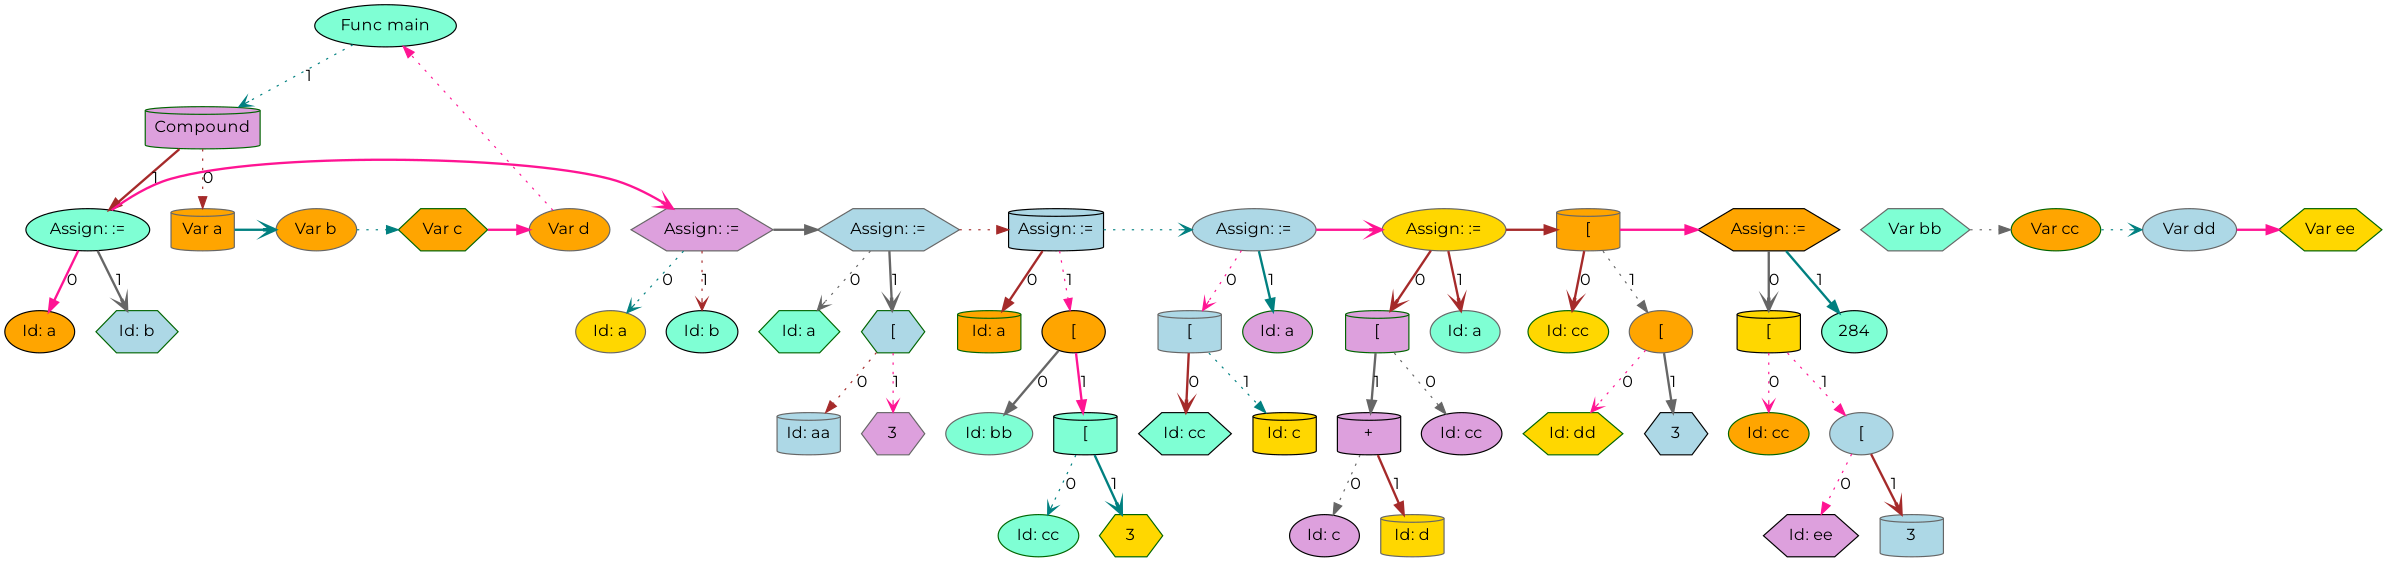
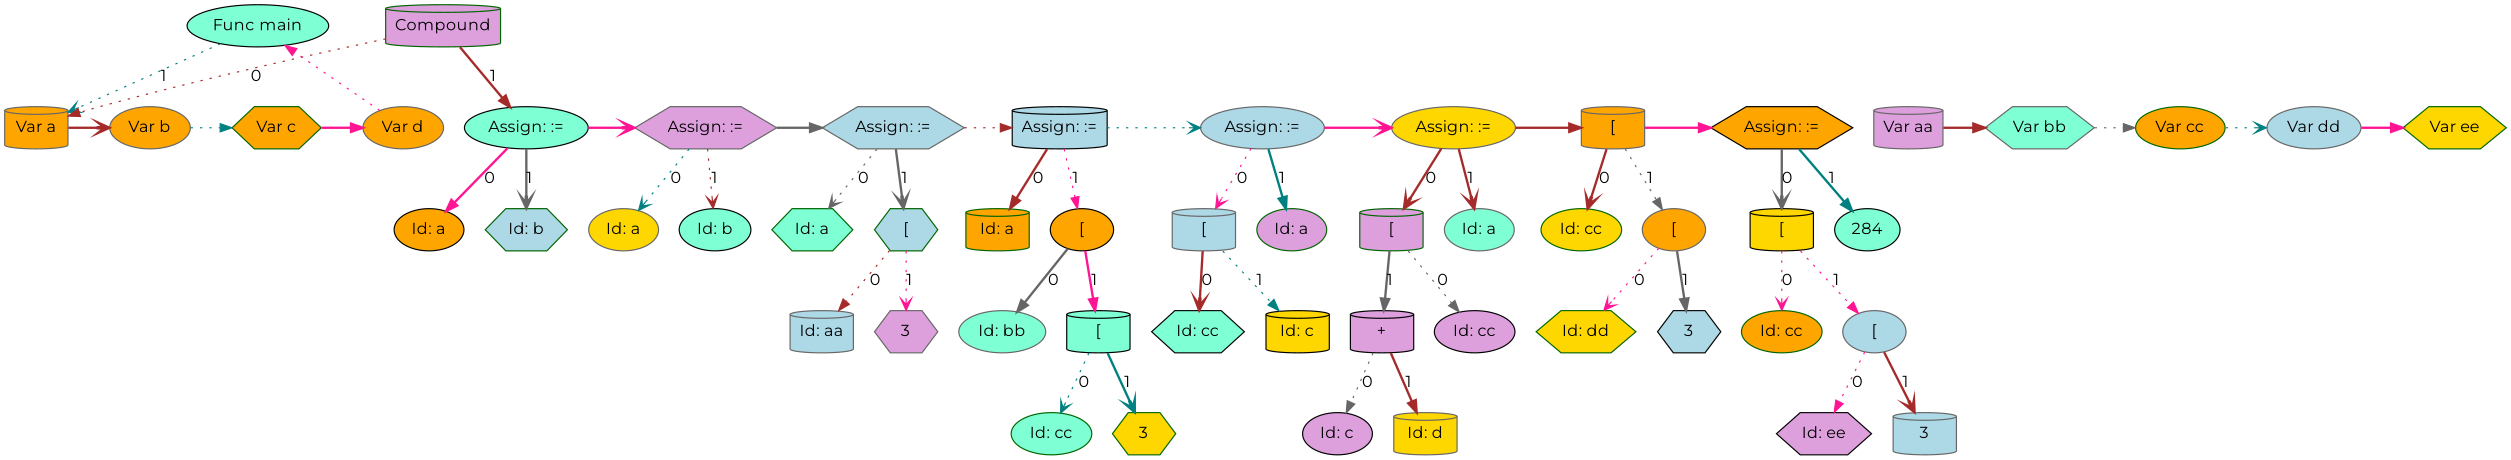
  digraph {
    fontname=Montserrat
    node [color=gray40 fillcolor=orange fontname=Montserrat shape=ellipse style=filled]
    edge [arrowhead=normal color=deeppink fontname=Montserrat style=bold]
    n1 [color=black fillcolor=aquamarine label="Func main"]
    n2 [color=darkgreen fillcolor=plum label=Compound shape=cylinder]
    n3 [label="Var a" shape=cylinder]
    n4 [color=black fillcolor=aquamarine label="Assign: :="]
    n5 [label="Var b"]
    n6 [color=darkgreen label="Var c" shape=hexagon]
    n7 [label="Var d"]
+   n8 [fillcolor=plum label="Var aa" shape=cylinder]
    n9 [fillcolor=aquamarine label="Var bb" shape=hexagon]
    n10 [color=darkgreen label="Var cc"]
    n11 [fillcolor=lightblue label="Var dd"]
    n12 [color=darkgreen fillcolor=gold label="Var ee" shape=hexagon]
    n13 [color=black label="Id: a"]
    n14 [color=darkgreen fillcolor=lightblue label="Id: b" shape=hexagon]
    n15 [fillcolor=lightblue label="Id: aa" shape=cylinder]
    n16 [fillcolor=plum label=3 shape=hexagon]
    n17 [fillcolor=plum label="Assign: :=" shape=hexagon]
    n18 [fillcolor=lightblue label="Assign: :=" shape=hexagon]
    n19 [color=black fillcolor=lightblue label="Assign: :=" shape=cylinder]
    n20 [fillcolor=lightblue label="Assign: :="]
    n21 [fillcolor=gold label="Assign: :="]
    n22 [label="[" shape=cylinder]
    n23 [color=black label="Assign: :=" shape=hexagon]
    n24 [fillcolor=gold label="Id: a"]
    n25 [color=black fillcolor=aquamarine label="Id: b"]
    n26 [color=darkgreen fillcolor=aquamarine label="Id: a" shape=hexagon]
    n27 [color=darkgreen fillcolor=lightblue label="[" shape=hexagon]
    n28 [color=darkgreen label="Id: a" shape=cylinder]
    n29 [color=black label="["]
    n30 [fillcolor=aquamarine label="Id: bb"]
    n31 [color=black fillcolor=aquamarine label="[" shape=cylinder]
    n32 [color=darkgreen fillcolor=aquamarine label="Id: cc"]
    n33 [color=darkgreen fillcolor=gold label=3 shape=hexagon]
    n34 [fillcolor=lightblue label="[" shape=cylinder]
    n35 [color=darkgreen fillcolor=plum label="Id: a"]
    n36 [color=black fillcolor=plum label="+" shape=cylinder]
    n37 [color=black fillcolor=plum label="Id: c"]
    n38 [fillcolor=gold label="Id: d" shape=cylinder]
    n39 [color=black fillcolor=aquamarine label="Id: cc" shape=hexagon]
    n40 [color=black fillcolor=gold label="Id: c" shape=cylinder]
    n41 [color=darkgreen fillcolor=plum label="[" shape=cylinder]
    n42 [fillcolor=aquamarine label="Id: a"]
    n43 [color=black fillcolor=plum label="Id: cc"]
    n44 [color=darkgreen fillcolor=gold label="Id: cc"]
    n45 [label="["]
    n46 [color=darkgreen fillcolor=gold label="Id: dd" shape=hexagon]
    n47 [color=black fillcolor=lightblue label=3 shape=hexagon]
    n48 [color=black fillcolor=gold label="[" shape=cylinder]
    n49 [color=black fillcolor=aquamarine label=284]
    n50 [color=darkgreen label="Id: cc"]
    n51 [fillcolor=lightblue label="["]
    n52 [color=black fillcolor=plum label="Id: ee" shape=hexagon]
    n53 [fillcolor=lightblue label=3 shape=cylinder]
    subgraph sub_1 {
      rankdir=TB
      n1
      n2
    }
    subgraph sub_2 {
      ordering=out
      rank=same
      rankdir=LR
      n2
    }
    subgraph sub_3 {
      ordering=out
      rank=same
      rankdir=LR
      n3
      n4
    }
    subgraph sub_4 {
      rankdir=TB
      n2
      n3
      n4
    }
    subgraph sub_5 {
      rank=same
      rankdir=LR
      n3
      n5
      n6
      n7
+     n8
      n9
      n10
      n11
      n12
    }
    subgraph sub_6 {
      rankdir=LR
      n3
      n5
      n6
      n7
+     n8
      n9
      n10
      n11
      n12
    }
    subgraph sub_7 {
      ordering=out
      rank=same
      rankdir=LR
      n13
      n14
    }
    subgraph sub_8 {
      ordering=out
      rank=same
      rankdir=LR
      n15
      n16
    }
    subgraph sub_9 {
      rankdir=TB
      n4
      n13
      n14
    }
    subgraph sub_10 {
      rank=same
      rankdir=LR
      n4
      n17
      n18
      n19
      n20
      n21
      n22
      n23
    }
    subgraph sub_11 {
      rankdir=LR
      n4
      n17
      n18
      n19
      n20
      n21
      n22
      n23
    }
    subgraph sub_12 {
      ordering=out
      rank=same
      rankdir=LR
      n24
      n25
    }
    subgraph sub_13 {
      rankdir=TB
      n17
      n24
      n25
    }
    subgraph sub_14 {
      ordering=out
      rank=same
      rankdir=LR
      n26
      n27
    }
    subgraph sub_15 {
      rankdir=TB
      n18
      n26
      n27
    }
    subgraph sub_16 {
      rankdir=TB
      n15
      n16
      n27
    }
    subgraph sub_17 {
      ordering=out
      rank=same
      rankdir=LR
      n28
      n29
    }
    subgraph sub_18 {
      rankdir=TB
      n19
      n28
      n29
    }
    subgraph sub_19 {
      ordering=out
      rank=same
      rankdir=LR
      n30
      n31
    }
    subgraph sub_20 {
      rankdir=TB
      n29
      n30
      n31
    }
    subgraph sub_21 {
      ordering=out
      rank=same
      rankdir=LR
      n32
      n33
    }
    subgraph sub_22 {
      rankdir=TB
      n31
      n32
      n33
    }
    subgraph sub_23 {
      ordering=out
      rank=same
      rankdir=LR
      n34
      n35
    }
    subgraph sub_24 {
      rankdir=TB
      n20
      n34
      n35
    }
    subgraph sub_25 {
      rankdir=TB
      n36
      n37
      n38
    }
    subgraph sub_26 {
      ordering=out
      rank=same
      rankdir=LR
      n39
      n40
    }
    subgraph sub_27 {
      rankdir=TB
      n34
      n39
      n40
    }
    subgraph sub_28 {
      ordering=out
      rank=same
      rankdir=LR
      n41
      n42
    }
    subgraph sub_29 {
      rankdir=TB
      n21
      n41
      n42
    }
    subgraph sub_30 {
      ordering=out
      rank=same
      rankdir=LR
      n36
      n43
    }
    subgraph sub_31 {
      rankdir=TB
      n36
      n41
      n43
    }
    subgraph sub_32 {
      ordering=out
      rank=same
      rankdir=LR
      n37
      n38
    }
    subgraph sub_33 {
      ordering=out
      rank=same
      rankdir=LR
      n44
      n45
    }
    subgraph sub_34 {
      rankdir=TB
      n22
      n44
      n45
    }
    subgraph sub_35 {
      ordering=out
      rank=same
      rankdir=LR
      n46
      n47
    }
    subgraph sub_36 {
      rankdir=TB
      n45
      n46
      n47
    }
    subgraph sub_37 {
      ordering=out
      rank=same
      rankdir=LR
      n48
      n49
    }
    subgraph sub_38 {
      rankdir=TB
      n23
      n48
      n49
    }
    subgraph sub_39 {
      ordering=out
      rank=same
      rankdir=LR
      n50
      n51
    }
    subgraph sub_40 {
      rankdir=TB
      n48
      n50
      n51
    }
    subgraph sub_41 {
      ordering=out
      rank=same
      rankdir=LR
      n52
      n53
    }
    subgraph sub_42 {
      rankdir=TB
      n51
      n52
      n53
    }
-   n1 -> n2 [arrowhead=vee color=teal label=1 style=dotted]
+   n1 -> n3 [arrowhead=vee color=teal label=1 style=dotted]
    n2 -> n3 [color=brown label=0 style=dotted]
    n2 -> n4 [color=brown label=1]
-   n3 -> n5 [arrowhead=vee color=teal]
+   n3 -> n5 [arrowhead=vee color=brown]
    n4 -> n13 [label=0]
    n4 -> n14 [arrowhead=vee color=gray40 label=1]
    n4 -> n17 [arrowhead=vee]
    n5 -> n6 [color=teal style=dotted]
    n6 -> n7
    n7 -> n1 [style=dotted]
+   n8 -> n9 [color=brown]
    n9 -> n10 [color=gray40 style=dotted]
    n10 -> n11 [arrowhead=vee color=teal style=dotted]
    n11 -> n12
    n17 -> n18 [color=gray40]
    n17 -> n24 [arrowhead=vee color=teal label=0 style=dotted]
    n17 -> n25 [arrowhead=vee color=brown label=1 style=dotted]
    n18 -> n19 [color=brown style=dotted]
    n18 -> n26 [arrowhead=vee color=gray40 label=0 style=dotted]
    n18 -> n27 [arrowhead=vee color=gray40 label=1]
    n19 -> n20 [arrowhead=vee color=teal style=dotted]
    n19 -> n28 [color=brown label=0]
    n19 -> n29 [label=1 style=dotted]
    n20 -> n21 [arrowhead=vee]
    n20 -> n34 [arrowhead=vee label=0 style=dotted]
    n20 -> n35 [color=teal label=1]
    n21 -> n22 [color=brown]
    n21 -> n41 [arrowhead=vee color=brown label=0]
    n21 -> n42 [arrowhead=vee color=brown label=1]
    n22 -> n23
    n22 -> n44 [arrowhead=vee color=brown label=0]
    n22 -> n45 [color=gray40 label=1 style=dotted]
    n23 -> n48 [arrowhead=vee color=gray40 label=0]
    n23 -> n49 [color=teal label=1]
    n27 -> n15 [color=brown label=0 style=dotted]
    n27 -> n16 [arrowhead=vee label=1 style=dotted]
    n29 -> n30 [color=gray40 label=0]
    n29 -> n31 [label=1]
    n31 -> n32 [arrowhead=vee color=teal label=0 style=dotted]
    n31 -> n33 [arrowhead=vee color=teal label=1]
    n34 -> n39 [arrowhead=vee color=brown label=0]
    n34 -> n40 [color=teal label=1 style=dotted]
    n36 -> n37 [color=gray40 label=0 style=dotted]
    n36 -> n38 [color=brown label=1]
    n41 -> n36 [color=gray40 label=1]
    n41 -> n43 [color=gray40 label=0 style=dotted]
    n45 -> n46 [arrowhead=vee label=0 style=dotted]
    n45 -> n47 [color=gray40 label=1]
    n48 -> n50 [arrowhead=vee label=0 style=dotted]
    n48 -> n51 [label=1 style=dotted]
    n51 -> n52 [label=0 style=dotted]
    n51 -> n53 [arrowhead=vee color=brown label=1]
  }
